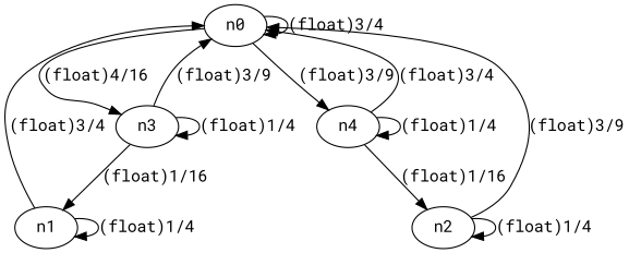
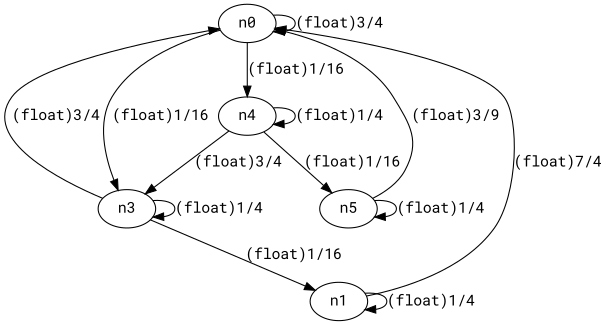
  digraph {
    fontname="Roboto Mono"
    node [fontname="Roboto Mono"]
    edge [fontname="Roboto Mono"]
    n0
    n3
    n4
    n1
-   n2
+   n2 [label=n5]
    n0 -> n0 [label="(float)3/4"]
-   n0 -> n3 [label="(float)4/16"]
-   n0 -> n4 [label="(float)3/9"]
-   n3 -> n0 [label="(float)3/9"]
+   n0 -> n3 [label="(float)1/16"]
+   n0 -> n4 [label="(float)1/16"]
+   n3 -> n0 [label="(float)3/4"]
    n3 -> n3 [label="(float)1/4"]
    n3 -> n1 [label="(float)1/16"]
-   n4 -> n0 [label="(float)3/4"]
+   n4 -> n3 [label="(float)3/4"]
    n4 -> n4 [label="(float)1/4"]
    n4 -> n2 [label="(float)1/16"]
-   n1 -> n0 [label="(float)3/4"]
+   n1 -> n0 [label="(float)7/4"]
    n1 -> n1 [label="(float)1/4"]
    n2 -> n0 [label="(float)3/9"]
    n2 -> n2 [label="(float)1/4"]
  }
